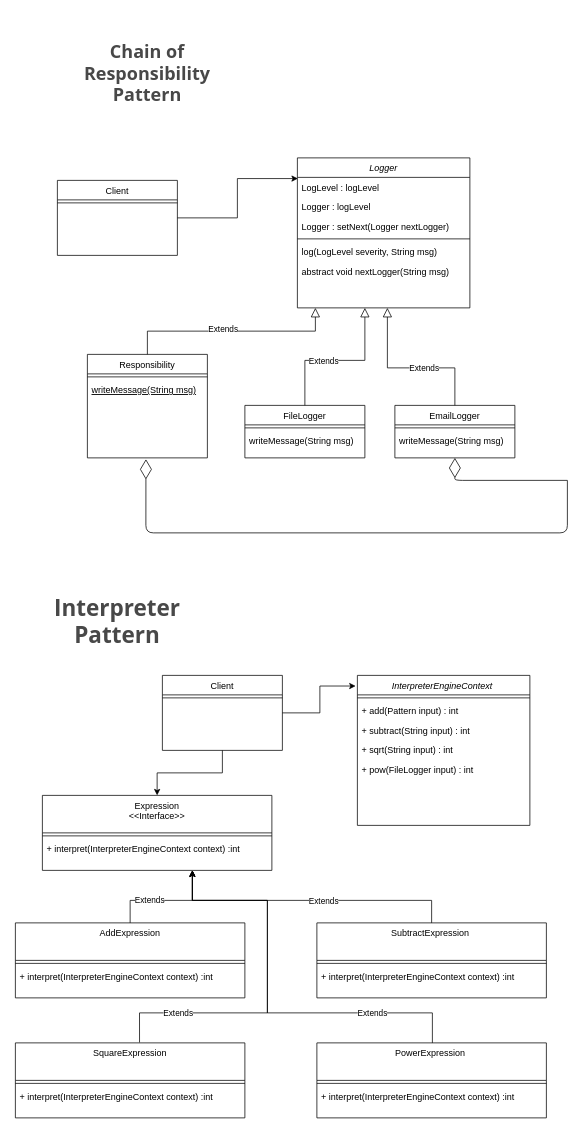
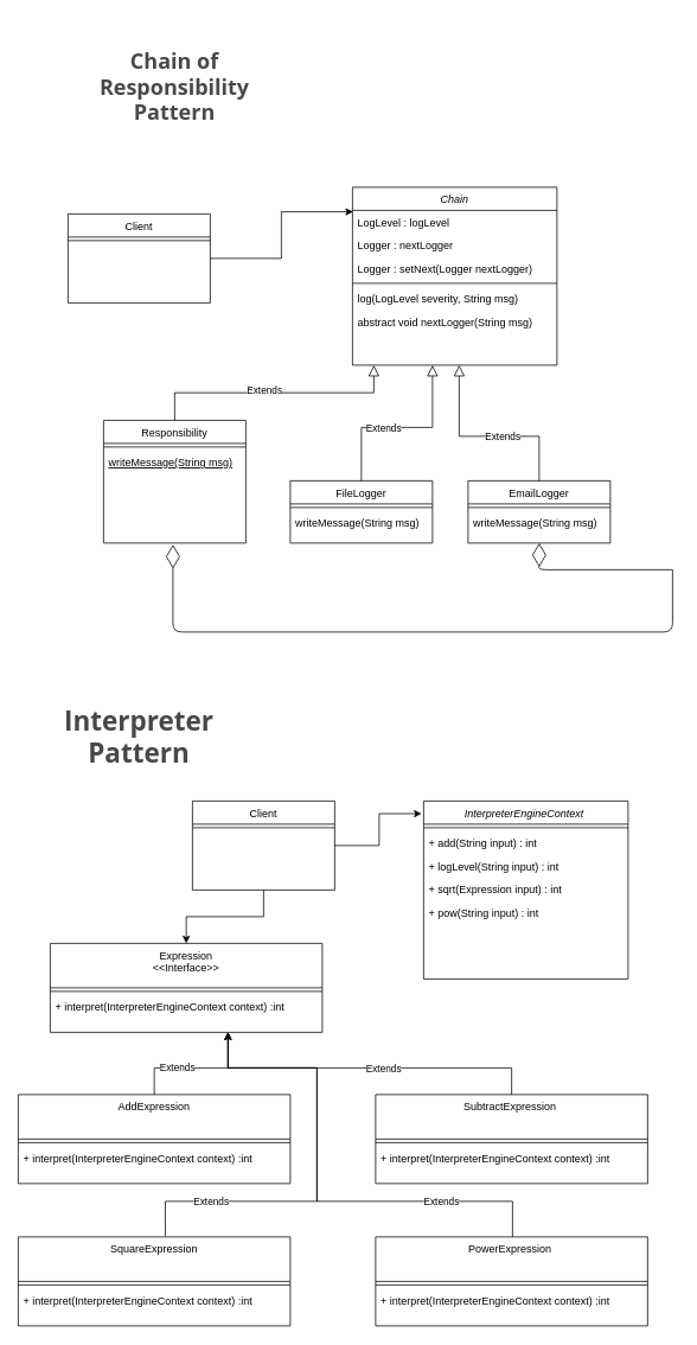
  <mxCell id="0" />
  <mxCell id="1" parent="0" />
- <mxCell id="2" value="Logger" style="swimlane;fontStyle=2;align=center;verticalAlign=top;childLayout=stackLayout;horizontal=1;startSize=26;horizontalStack=0;resizeParent=1;resizeLast=0;collapsible=1;marginBottom=0;rounded=0;shadow=0;strokeWidth=1;" parent="1" vertex="1"><mxGeometry x="396" y="210" width="230" height="200" as="geometry"><mxRectangle x="230" y="140" width="160" height="26" as="alternateBounds" /></mxGeometry></mxCell>
+ <mxCell id="2" value="Chain" style="swimlane;fontStyle=2;align=center;verticalAlign=top;childLayout=stackLayout;horizontal=1;startSize=26;horizontalStack=0;resizeParent=1;resizeLast=0;collapsible=1;marginBottom=0;rounded=0;shadow=0;strokeWidth=1;" parent="1" vertex="1"><mxGeometry x="396" y="210" width="230" height="200" as="geometry"><mxRectangle x="230" y="140" width="160" height="26" as="alternateBounds" /></mxGeometry></mxCell>
  <mxCell id="3" value="LogLevel : logLevel" style="text;align=left;verticalAlign=top;spacingLeft=4;spacingRight=4;overflow=hidden;rotatable=0;points=[[0,0.5],[1,0.5]];portConstraint=eastwest;" parent="2" vertex="1"><mxGeometry y="26" width="230" height="26" as="geometry" /></mxCell>
- <mxCell id="4" value="Logger : logLevel" style="text;align=left;verticalAlign=top;spacingLeft=4;spacingRight=4;overflow=hidden;rotatable=0;points=[[0,0.5],[1,0.5]];portConstraint=eastwest;rounded=0;shadow=0;html=0;" parent="2" vertex="1"><mxGeometry y="52" width="230" height="26" as="geometry" /></mxCell>
+ <mxCell id="4" value="Logger : nextLogger" style="text;align=left;verticalAlign=top;spacingLeft=4;spacingRight=4;overflow=hidden;rotatable=0;points=[[0,0.5],[1,0.5]];portConstraint=eastwest;rounded=0;shadow=0;html=0;" parent="2" vertex="1"><mxGeometry y="52" width="230" height="26" as="geometry" /></mxCell>
  <mxCell id="5" value="Logger : setNext(Logger nextLogger)" style="text;align=left;verticalAlign=top;spacingLeft=4;spacingRight=4;overflow=hidden;rotatable=0;points=[[0,0.5],[1,0.5]];portConstraint=eastwest;rounded=0;shadow=0;html=0;" parent="2" vertex="1"><mxGeometry y="78" width="230" height="26" as="geometry" /></mxCell>
  <mxCell id="6" value="" style="line;html=1;strokeWidth=1;align=left;verticalAlign=middle;spacingTop=-1;spacingLeft=3;spacingRight=3;rotatable=0;labelPosition=right;points=[];portConstraint=eastwest;" parent="2" vertex="1"><mxGeometry y="104" width="230" height="8" as="geometry" /></mxCell>
  <mxCell id="7" value="log(LogLevel severity, String msg)" style="text;align=left;verticalAlign=top;spacingLeft=4;spacingRight=4;overflow=hidden;rotatable=0;points=[[0,0.5],[1,0.5]];portConstraint=eastwest;" parent="2" vertex="1"><mxGeometry y="112" width="230" height="26" as="geometry" /></mxCell>
  <mxCell id="8" value="abstract void nextLogger(String msg)" style="text;align=left;verticalAlign=top;spacingLeft=4;spacingRight=4;overflow=hidden;rotatable=0;points=[[0,0.5],[1,0.5]];portConstraint=eastwest;" parent="2" vertex="1"><mxGeometry y="138" width="230" height="26" as="geometry" /></mxCell>
  <mxCell id="9" value="Responsibility" style="swimlane;fontStyle=0;align=center;verticalAlign=top;childLayout=stackLayout;horizontal=1;startSize=26;horizontalStack=0;resizeParent=1;resizeLast=0;collapsible=1;marginBottom=0;rounded=0;shadow=0;strokeWidth=1;" parent="1" vertex="1"><mxGeometry x="116" y="472" width="160" height="138" as="geometry"><mxRectangle x="130" y="380" width="160" height="26" as="alternateBounds" /></mxGeometry></mxCell>
  <mxCell id="10" value="" style="line;html=1;strokeWidth=1;align=left;verticalAlign=middle;spacingTop=-1;spacingLeft=3;spacingRight=3;rotatable=0;labelPosition=right;points=[];portConstraint=eastwest;" parent="9" vertex="1"><mxGeometry y="26" width="160" height="8" as="geometry" /></mxCell>
  <mxCell id="11" value="writeMessage(String msg)" style="text;align=left;verticalAlign=top;spacingLeft=4;spacingRight=4;overflow=hidden;rotatable=0;points=[[0,0.5],[1,0.5]];portConstraint=eastwest;fontStyle=4" parent="9" vertex="1"><mxGeometry y="34" width="160" height="26" as="geometry" /></mxCell>
  <mxCell id="12" value="" style="endArrow=block;endSize=10;endFill=0;shadow=0;strokeWidth=1;rounded=0;edgeStyle=elbowEdgeStyle;elbow=vertical;" parent="1" source="9" edge="1"><mxGeometry width="160" relative="1" as="geometry"><mxPoint x="196" y="383" as="sourcePoint" /><mxPoint x="420" y="410" as="targetPoint" /></mxGeometry></mxCell>
  <mxCell id="13" value="Extends" style="edgeLabel;html=1;align=center;verticalAlign=middle;resizable=0;points=[];" parent="12" vertex="1" connectable="0"><mxGeometry x="-0.086" y="3" relative="1" as="geometry"><mxPoint as="offset" /></mxGeometry></mxCell>
  <mxCell id="14" value="FileLogger" style="swimlane;fontStyle=0;align=center;verticalAlign=top;childLayout=stackLayout;horizontal=1;startSize=26;horizontalStack=0;resizeParent=1;resizeLast=0;collapsible=1;marginBottom=0;rounded=0;shadow=0;strokeWidth=1;" parent="1" vertex="1"><mxGeometry x="326" y="540" width="160" height="70" as="geometry"><mxRectangle x="340" y="380" width="170" height="26" as="alternateBounds" /></mxGeometry></mxCell>
  <mxCell id="15" value="" style="line;html=1;strokeWidth=1;align=left;verticalAlign=middle;spacingTop=-1;spacingLeft=3;spacingRight=3;rotatable=0;labelPosition=right;points=[];portConstraint=eastwest;" parent="14" vertex="1"><mxGeometry y="26" width="160" height="8" as="geometry" /></mxCell>
  <mxCell id="16" value="writeMessage(String msg)" style="text;align=left;verticalAlign=top;spacingLeft=4;spacingRight=4;overflow=hidden;rotatable=0;points=[[0,0.5],[1,0.5]];portConstraint=eastwest;" parent="14" vertex="1"><mxGeometry y="34" width="160" height="26" as="geometry" /></mxCell>
  <mxCell id="17" value="" style="endArrow=block;endSize=10;endFill=0;shadow=0;strokeWidth=1;rounded=0;edgeStyle=elbowEdgeStyle;elbow=vertical;exitX=0.5;exitY=0;exitDx=0;exitDy=0;" parent="1" source="14" edge="1"><mxGeometry width="160" relative="1" as="geometry"><mxPoint x="206" y="553" as="sourcePoint" /><mxPoint x="486" y="410" as="targetPoint" /><Array as="points"><mxPoint x="446" y="480" /></Array></mxGeometry></mxCell>
  <mxCell id="18" value="Extends" style="edgeLabel;html=1;align=center;verticalAlign=middle;resizable=0;points=[];" parent="17" vertex="1" connectable="0"><mxGeometry x="-0.343" relative="1" as="geometry"><mxPoint x="15" as="offset" /></mxGeometry></mxCell>
  <mxCell id="19" style="edgeStyle=orthogonalEdgeStyle;rounded=0;orthogonalLoop=1;jettySize=auto;html=1;entryX=0.003;entryY=0.138;entryDx=0;entryDy=0;entryPerimeter=0;" parent="1" source="20" target="2" edge="1"><mxGeometry relative="1" as="geometry" /></mxCell>
  <mxCell id="20" value="Client" style="swimlane;fontStyle=0;align=center;verticalAlign=top;childLayout=stackLayout;horizontal=1;startSize=26;horizontalStack=0;resizeParent=1;resizeLast=0;collapsible=1;marginBottom=0;rounded=0;shadow=0;strokeWidth=1;" parent="1" vertex="1"><mxGeometry x="76" y="240" width="160" height="100" as="geometry"><mxRectangle x="550" y="140" width="160" height="26" as="alternateBounds" /></mxGeometry></mxCell>
  <mxCell id="21" value="" style="line;html=1;strokeWidth=1;align=left;verticalAlign=middle;spacingTop=-1;spacingLeft=3;spacingRight=3;rotatable=0;labelPosition=right;points=[];portConstraint=eastwest;" parent="20" vertex="1"><mxGeometry y="26" width="160" height="8" as="geometry" /></mxCell>
  <mxCell id="22" value="EmailLogger" style="swimlane;fontStyle=0;align=center;verticalAlign=top;childLayout=stackLayout;horizontal=1;startSize=26;horizontalStack=0;resizeParent=1;resizeLast=0;collapsible=1;marginBottom=0;rounded=0;shadow=0;strokeWidth=1;" parent="1" vertex="1"><mxGeometry x="526" y="540" width="160" height="70" as="geometry"><mxRectangle x="340" y="380" width="170" height="26" as="alternateBounds" /></mxGeometry></mxCell>
  <mxCell id="23" value="" style="line;html=1;strokeWidth=1;align=left;verticalAlign=middle;spacingTop=-1;spacingLeft=3;spacingRight=3;rotatable=0;labelPosition=right;points=[];portConstraint=eastwest;" parent="22" vertex="1"><mxGeometry y="26" width="160" height="8" as="geometry" /></mxCell>
  <mxCell id="24" value="writeMessage(String msg)" style="text;align=left;verticalAlign=top;spacingLeft=4;spacingRight=4;overflow=hidden;rotatable=0;points=[[0,0.5],[1,0.5]];portConstraint=eastwest;" parent="22" vertex="1"><mxGeometry y="34" width="160" height="26" as="geometry" /></mxCell>
  <mxCell id="25" value="" style="endArrow=block;endSize=10;endFill=0;shadow=0;strokeWidth=1;rounded=0;edgeStyle=elbowEdgeStyle;elbow=vertical;exitX=0.5;exitY=0;exitDx=0;exitDy=0;" parent="1" source="22" edge="1"><mxGeometry width="160" relative="1" as="geometry"><mxPoint x="456" y="550" as="sourcePoint" /><mxPoint x="516" y="410" as="targetPoint" /><Array as="points"><mxPoint x="456" y="490" /></Array></mxGeometry></mxCell>
  <mxCell id="26" value="Extends" style="edgeLabel;html=1;align=center;verticalAlign=middle;resizable=0;points=[];" parent="25" vertex="1" connectable="0"><mxGeometry x="-0.163" relative="1" as="geometry"><mxPoint as="offset" /></mxGeometry></mxCell>
  <mxCell id="27" value="" style="endArrow=diamondThin;endFill=0;endSize=24;html=1;entryX=0.488;entryY=1.069;entryDx=0;entryDy=0;entryPerimeter=0;" parent="1" edge="1"><mxGeometry width="160" relative="1" as="geometry"><mxPoint x="756" y="640" as="sourcePoint" /><mxPoint x="194.08" y="611.794" as="targetPoint" /><Array as="points"><mxPoint x="756" y="710" /><mxPoint x="194" y="710" /></Array></mxGeometry></mxCell>
  <mxCell id="28" value="" style="endArrow=diamondThin;endFill=0;endSize=24;html=1;entryX=0.5;entryY=1;entryDx=0;entryDy=0;" parent="1" target="22" edge="1"><mxGeometry width="160" relative="1" as="geometry"><mxPoint x="756" y="640" as="sourcePoint" /><mxPoint x="416" y="620" as="targetPoint" /><Array as="points"><mxPoint x="756" y="640" /><mxPoint x="606" y="640" /></Array></mxGeometry></mxCell>
  <mxCell id="29" value="&lt;h3 style=&quot;box-sizing: border-box ; color: rgb(72 , 72 , 72) ; font-family: &amp;#34;open sans&amp;#34; , sans-serif ; line-height: 1.2 ; margin: 0px 0px 16px ; padding: 0px ; font-size: 24px ; background-color: rgb(255 , 255 , 255)&quot;&gt;&lt;span id=&quot;Vi_du_Chain_of_Responsibility_Pattern_voi_ung_dung_Logger&quot; style=&quot;box-sizing: border-box&quot;&gt;Chain of Responsibility Pattern&lt;/span&gt;&lt;/h3&gt;" style="text;html=1;strokeColor=none;fillColor=none;align=center;verticalAlign=middle;whiteSpace=wrap;rounded=0;" parent="1" vertex="1"><mxGeometry x="96" y="20" width="200" height="170" as="geometry" /></mxCell>
  <mxCell id="30" value="&lt;h2 style=&quot;box-sizing: border-box ; color: rgb(72 , 72 , 72) ; font-family: &amp;#34;open sans&amp;#34; , sans-serif ; line-height: 1.2 ; margin: 0px 0px 16px ; padding: 0px ; font-size: 30px ; background-color: rgb(255 , 255 , 255)&quot;&gt;&lt;span id=&quot;Interpreter_Pattern_la_gi&quot; style=&quot;box-sizing: border-box&quot;&gt;Interpreter Pattern&lt;/span&gt;&lt;/h2&gt;" style="text;html=1;strokeColor=none;fillColor=none;align=center;verticalAlign=middle;whiteSpace=wrap;rounded=0;" parent="1" vertex="1"><mxGeometry x="56" y="750" width="200" height="170" as="geometry" /></mxCell>
  <mxCell id="31" style="edgeStyle=orthogonalEdgeStyle;rounded=0;orthogonalLoop=1;jettySize=auto;html=1;entryX=-0.01;entryY=0.071;entryDx=0;entryDy=0;entryPerimeter=0;" parent="1" source="33" target="35" edge="1"><mxGeometry relative="1" as="geometry" /></mxCell>
  <mxCell id="32" style="edgeStyle=orthogonalEdgeStyle;rounded=0;orthogonalLoop=1;jettySize=auto;html=1;exitX=0.5;exitY=1;exitDx=0;exitDy=0;entryX=0.5;entryY=0;entryDx=0;entryDy=0;" parent="1" source="33" target="41" edge="1"><mxGeometry relative="1" as="geometry" /></mxCell>
  <mxCell id="33" value="Client" style="swimlane;fontStyle=0;align=center;verticalAlign=top;childLayout=stackLayout;horizontal=1;startSize=26;horizontalStack=0;resizeParent=1;resizeLast=0;collapsible=1;marginBottom=0;rounded=0;shadow=0;strokeWidth=1;" parent="1" vertex="1"><mxGeometry x="216" y="900" width="160" height="100" as="geometry"><mxRectangle x="550" y="140" width="160" height="26" as="alternateBounds" /></mxGeometry></mxCell>
  <mxCell id="34" value="" style="line;html=1;strokeWidth=1;align=left;verticalAlign=middle;spacingTop=-1;spacingLeft=3;spacingRight=3;rotatable=0;labelPosition=right;points=[];portConstraint=eastwest;" parent="33" vertex="1"><mxGeometry y="26" width="160" height="8" as="geometry" /></mxCell>
  <mxCell id="35" value="InterpreterEngineContext " style="swimlane;fontStyle=2;align=center;verticalAlign=top;childLayout=stackLayout;horizontal=1;startSize=26;horizontalStack=0;resizeParent=1;resizeLast=0;collapsible=1;marginBottom=0;rounded=0;shadow=0;strokeWidth=1;" parent="1" vertex="1"><mxGeometry x="476" y="900" width="230" height="200" as="geometry"><mxRectangle x="230" y="140" width="160" height="26" as="alternateBounds" /></mxGeometry></mxCell>
  <mxCell id="36" value="" style="line;html=1;strokeWidth=1;align=left;verticalAlign=middle;spacingTop=-1;spacingLeft=3;spacingRight=3;rotatable=0;labelPosition=right;points=[];portConstraint=eastwest;" parent="35" vertex="1"><mxGeometry y="26" width="230" height="8" as="geometry" /></mxCell>
- <mxCell id="37" value="+ add(Pattern input) : int" style="text;align=left;verticalAlign=top;spacingLeft=4;spacingRight=4;overflow=hidden;rotatable=0;points=[[0,0.5],[1,0.5]];portConstraint=eastwest;" parent="35" vertex="1"><mxGeometry y="34" width="230" height="26" as="geometry" /></mxCell>
- <mxCell id="38" value="+ subtract(String input) : int" style="text;align=left;verticalAlign=top;spacingLeft=4;spacingRight=4;overflow=hidden;rotatable=0;points=[[0,0.5],[1,0.5]];portConstraint=eastwest;" parent="35" vertex="1"><mxGeometry y="60" width="230" height="26" as="geometry" /></mxCell>
- <mxCell id="39" value="+ sqrt(String input) : int" style="text;align=left;verticalAlign=top;spacingLeft=4;spacingRight=4;overflow=hidden;rotatable=0;points=[[0,0.5],[1,0.5]];portConstraint=eastwest;" parent="35" vertex="1"><mxGeometry y="86" width="230" height="26" as="geometry" /></mxCell>
- <mxCell id="40" value="+ pow(FileLogger input) : int" style="text;align=left;verticalAlign=top;spacingLeft=4;spacingRight=4;overflow=hidden;rotatable=0;points=[[0,0.5],[1,0.5]];portConstraint=eastwest;" parent="35" vertex="1"><mxGeometry y="112" width="230" height="26" as="geometry" /></mxCell>
+ <mxCell id="37" value="+ add(String input) : int" style="text;align=left;verticalAlign=top;spacingLeft=4;spacingRight=4;overflow=hidden;rotatable=0;points=[[0,0.5],[1,0.5]];portConstraint=eastwest;" parent="35" vertex="1"><mxGeometry y="34" width="230" height="26" as="geometry" /></mxCell>
+ <mxCell id="38" value="+ logLevel(String input) : int" style="text;align=left;verticalAlign=top;spacingLeft=4;spacingRight=4;overflow=hidden;rotatable=0;points=[[0,0.5],[1,0.5]];portConstraint=eastwest;" parent="35" vertex="1"><mxGeometry y="60" width="230" height="26" as="geometry" /></mxCell>
+ <mxCell id="39" value="+ sqrt(Expression input) : int" style="text;align=left;verticalAlign=top;spacingLeft=4;spacingRight=4;overflow=hidden;rotatable=0;points=[[0,0.5],[1,0.5]];portConstraint=eastwest;" parent="35" vertex="1"><mxGeometry y="86" width="230" height="26" as="geometry" /></mxCell>
+ <mxCell id="40" value="+ pow(String input) : int" style="text;align=left;verticalAlign=top;spacingLeft=4;spacingRight=4;overflow=hidden;rotatable=0;points=[[0,0.5],[1,0.5]];portConstraint=eastwest;" parent="35" vertex="1"><mxGeometry y="112" width="230" height="26" as="geometry" /></mxCell>
  <mxCell id="41" value="Expression&#10;&lt;&lt;Interface&gt;&gt;" style="swimlane;fontStyle=0;align=center;verticalAlign=top;childLayout=stackLayout;horizontal=1;startSize=50;horizontalStack=0;resizeParent=1;resizeLast=0;collapsible=1;marginBottom=0;rounded=0;shadow=0;strokeWidth=1;" parent="1" vertex="1"><mxGeometry x="56" y="1060" width="306" height="100" as="geometry"><mxRectangle x="550" y="140" width="160" height="26" as="alternateBounds" /></mxGeometry></mxCell>
  <mxCell id="42" value="" style="line;html=1;strokeWidth=1;align=left;verticalAlign=middle;spacingTop=-1;spacingLeft=3;spacingRight=3;rotatable=0;labelPosition=right;points=[];portConstraint=eastwest;" parent="41" vertex="1"><mxGeometry y="50" width="306" height="8" as="geometry" /></mxCell>
  <mxCell id="43" value="+ interpret(InterpreterEngineContext context) :int" style="text;align=left;verticalAlign=top;spacingLeft=4;spacingRight=4;overflow=hidden;rotatable=0;points=[[0,0.5],[1,0.5]];portConstraint=eastwest;" parent="41" vertex="1"><mxGeometry y="58" width="306" height="26" as="geometry" /></mxCell>
  <mxCell id="44" style="edgeStyle=orthogonalEdgeStyle;rounded=0;orthogonalLoop=1;jettySize=auto;html=1;" parent="1" source="46" edge="1"><mxGeometry relative="1" as="geometry"><mxPoint x="256" y="1160" as="targetPoint" /><Array as="points"><mxPoint x="173" y="1200" /><mxPoint x="256" y="1200" /></Array></mxGeometry></mxCell>
  <mxCell id="45" value="Extends" style="edgeLabel;html=1;align=center;verticalAlign=middle;resizable=0;points=[];" parent="44" vertex="1" connectable="0"><mxGeometry x="-0.278" y="1" relative="1" as="geometry"><mxPoint as="offset" /></mxGeometry></mxCell>
  <mxCell id="46" value="AddExpression" style="swimlane;fontStyle=0;align=center;verticalAlign=top;childLayout=stackLayout;horizontal=1;startSize=50;horizontalStack=0;resizeParent=1;resizeLast=0;collapsible=1;marginBottom=0;rounded=0;shadow=0;strokeWidth=1;" parent="1" vertex="1"><mxGeometry x="20" y="1230" width="306" height="100" as="geometry"><mxRectangle x="550" y="140" width="160" height="26" as="alternateBounds" /></mxGeometry></mxCell>
  <mxCell id="47" value="" style="line;html=1;strokeWidth=1;align=left;verticalAlign=middle;spacingTop=-1;spacingLeft=3;spacingRight=3;rotatable=0;labelPosition=right;points=[];portConstraint=eastwest;" parent="46" vertex="1"><mxGeometry y="50" width="306" height="8" as="geometry" /></mxCell>
  <mxCell id="48" value="+ interpret(InterpreterEngineContext context) :int" style="text;align=left;verticalAlign=top;spacingLeft=4;spacingRight=4;overflow=hidden;rotatable=0;points=[[0,0.5],[1,0.5]];portConstraint=eastwest;" parent="46" vertex="1"><mxGeometry y="58" width="306" height="26" as="geometry" /></mxCell>
  <mxCell id="49" style="edgeStyle=orthogonalEdgeStyle;rounded=0;orthogonalLoop=1;jettySize=auto;html=1;" parent="1" source="51" edge="1"><mxGeometry relative="1" as="geometry"><mxPoint x="256" y="1160" as="targetPoint" /><Array as="points"><mxPoint x="575" y="1200" /><mxPoint x="256" y="1200" /></Array></mxGeometry></mxCell>
  <mxCell id="50" value="Extends" style="edgeLabel;html=1;align=center;verticalAlign=middle;resizable=0;points=[];" parent="49" vertex="1" connectable="0"><mxGeometry x="-0.101" relative="1" as="geometry"><mxPoint as="offset" /></mxGeometry></mxCell>
  <mxCell id="51" value="SubtractExpression " style="swimlane;fontStyle=0;align=center;verticalAlign=top;childLayout=stackLayout;horizontal=1;startSize=50;horizontalStack=0;resizeParent=1;resizeLast=0;collapsible=1;marginBottom=0;rounded=0;shadow=0;strokeWidth=1;" parent="1" vertex="1"><mxGeometry x="422" y="1230" width="306" height="100" as="geometry"><mxRectangle x="550" y="140" width="160" height="26" as="alternateBounds" /></mxGeometry></mxCell>
  <mxCell id="52" value="" style="line;html=1;strokeWidth=1;align=left;verticalAlign=middle;spacingTop=-1;spacingLeft=3;spacingRight=3;rotatable=0;labelPosition=right;points=[];portConstraint=eastwest;" parent="51" vertex="1"><mxGeometry y="50" width="306" height="8" as="geometry" /></mxCell>
  <mxCell id="53" value="+ interpret(InterpreterEngineContext context) :int" style="text;align=left;verticalAlign=top;spacingLeft=4;spacingRight=4;overflow=hidden;rotatable=0;points=[[0,0.5],[1,0.5]];portConstraint=eastwest;" parent="51" vertex="1"><mxGeometry y="58" width="306" height="26" as="geometry" /></mxCell>
  <mxCell id="54" value="SquareExpression" style="swimlane;fontStyle=0;align=center;verticalAlign=top;childLayout=stackLayout;horizontal=1;startSize=50;horizontalStack=0;resizeParent=1;resizeLast=0;collapsible=1;marginBottom=0;rounded=0;shadow=0;strokeWidth=1;" parent="1" vertex="1"><mxGeometry x="20" y="1390" width="306" height="100" as="geometry"><mxRectangle x="550" y="140" width="160" height="26" as="alternateBounds" /></mxGeometry></mxCell>
  <mxCell id="55" value="" style="line;html=1;strokeWidth=1;align=left;verticalAlign=middle;spacingTop=-1;spacingLeft=3;spacingRight=3;rotatable=0;labelPosition=right;points=[];portConstraint=eastwest;" parent="54" vertex="1"><mxGeometry y="50" width="306" height="8" as="geometry" /></mxCell>
  <mxCell id="56" value="+ interpret(InterpreterEngineContext context) :int" style="text;align=left;verticalAlign=top;spacingLeft=4;spacingRight=4;overflow=hidden;rotatable=0;points=[[0,0.5],[1,0.5]];portConstraint=eastwest;" parent="54" vertex="1"><mxGeometry y="58" width="306" height="26" as="geometry" /></mxCell>
  <mxCell id="57" value="PowerExpression " style="swimlane;fontStyle=0;align=center;verticalAlign=top;childLayout=stackLayout;horizontal=1;startSize=50;horizontalStack=0;resizeParent=1;resizeLast=0;collapsible=1;marginBottom=0;rounded=0;shadow=0;strokeWidth=1;" parent="1" vertex="1"><mxGeometry x="422" y="1390" width="306" height="100" as="geometry"><mxRectangle x="550" y="140" width="160" height="26" as="alternateBounds" /></mxGeometry></mxCell>
  <mxCell id="58" value="" style="line;html=1;strokeWidth=1;align=left;verticalAlign=middle;spacingTop=-1;spacingLeft=3;spacingRight=3;rotatable=0;labelPosition=right;points=[];portConstraint=eastwest;" parent="57" vertex="1"><mxGeometry y="50" width="306" height="8" as="geometry" /></mxCell>
  <mxCell id="59" value="+ interpret(InterpreterEngineContext context) :int" style="text;align=left;verticalAlign=top;spacingLeft=4;spacingRight=4;overflow=hidden;rotatable=0;points=[[0,0.5],[1,0.5]];portConstraint=eastwest;" parent="57" vertex="1"><mxGeometry y="58" width="306" height="26" as="geometry" /></mxCell>
  <mxCell id="60" style="edgeStyle=orthogonalEdgeStyle;rounded=0;orthogonalLoop=1;jettySize=auto;html=1;exitX=0.541;exitY=-0.006;exitDx=0;exitDy=0;exitPerimeter=0;" parent="1" source="54" edge="1"><mxGeometry relative="1" as="geometry"><mxPoint x="256" y="1160" as="targetPoint" /><mxPoint x="186" y="1370" as="sourcePoint" /><Array as="points"><mxPoint x="186" y="1350" /><mxPoint x="356" y="1350" /><mxPoint x="356" y="1200" /><mxPoint x="256" y="1200" /></Array></mxGeometry></mxCell>
  <mxCell id="61" value="Extends" style="edgeLabel;html=1;align=center;verticalAlign=middle;resizable=0;points=[];" parent="60" vertex="1" connectable="0"><mxGeometry x="-0.278" y="1" relative="1" as="geometry"><mxPoint x="-90" y="1" as="offset" /></mxGeometry></mxCell>
  <mxCell id="62" style="edgeStyle=orthogonalEdgeStyle;rounded=0;orthogonalLoop=1;jettySize=auto;html=1;" parent="1" edge="1"><mxGeometry relative="1" as="geometry"><mxPoint x="256" y="1160" as="targetPoint" /><mxPoint x="576" y="1390" as="sourcePoint" /><Array as="points"><mxPoint x="576" y="1350" /><mxPoint x="356" y="1350" /><mxPoint x="356" y="1200" /><mxPoint x="256" y="1200" /></Array></mxGeometry></mxCell>
  <mxCell id="63" value="Extends" style="edgeLabel;html=1;align=center;verticalAlign=middle;resizable=0;points=[];" parent="62" vertex="1" connectable="0"><mxGeometry x="-0.278" y="1" relative="1" as="geometry"><mxPoint x="78" y="-1" as="offset" /></mxGeometry></mxCell>
